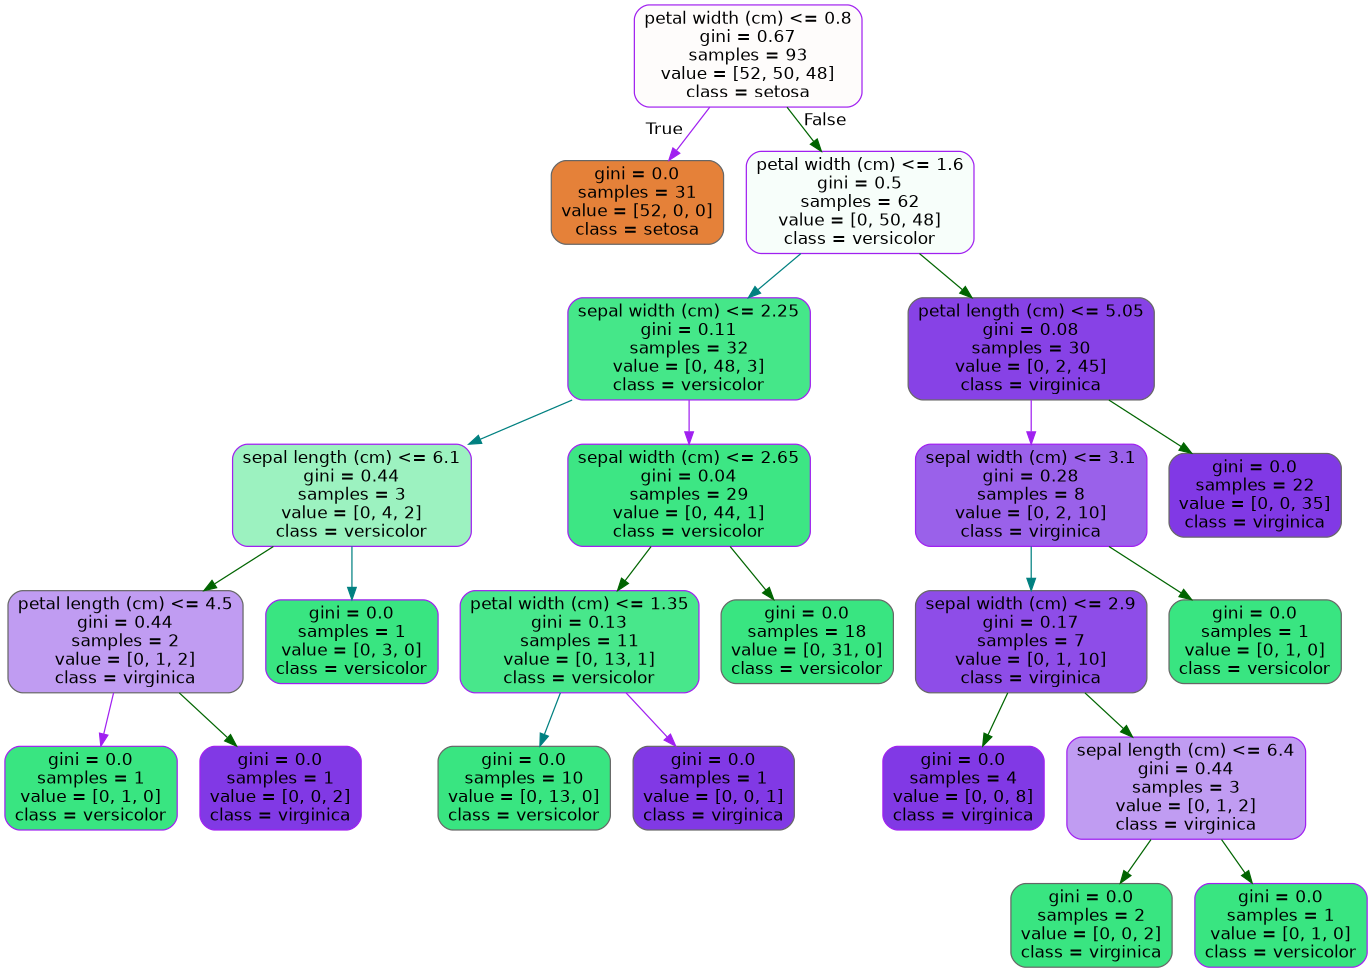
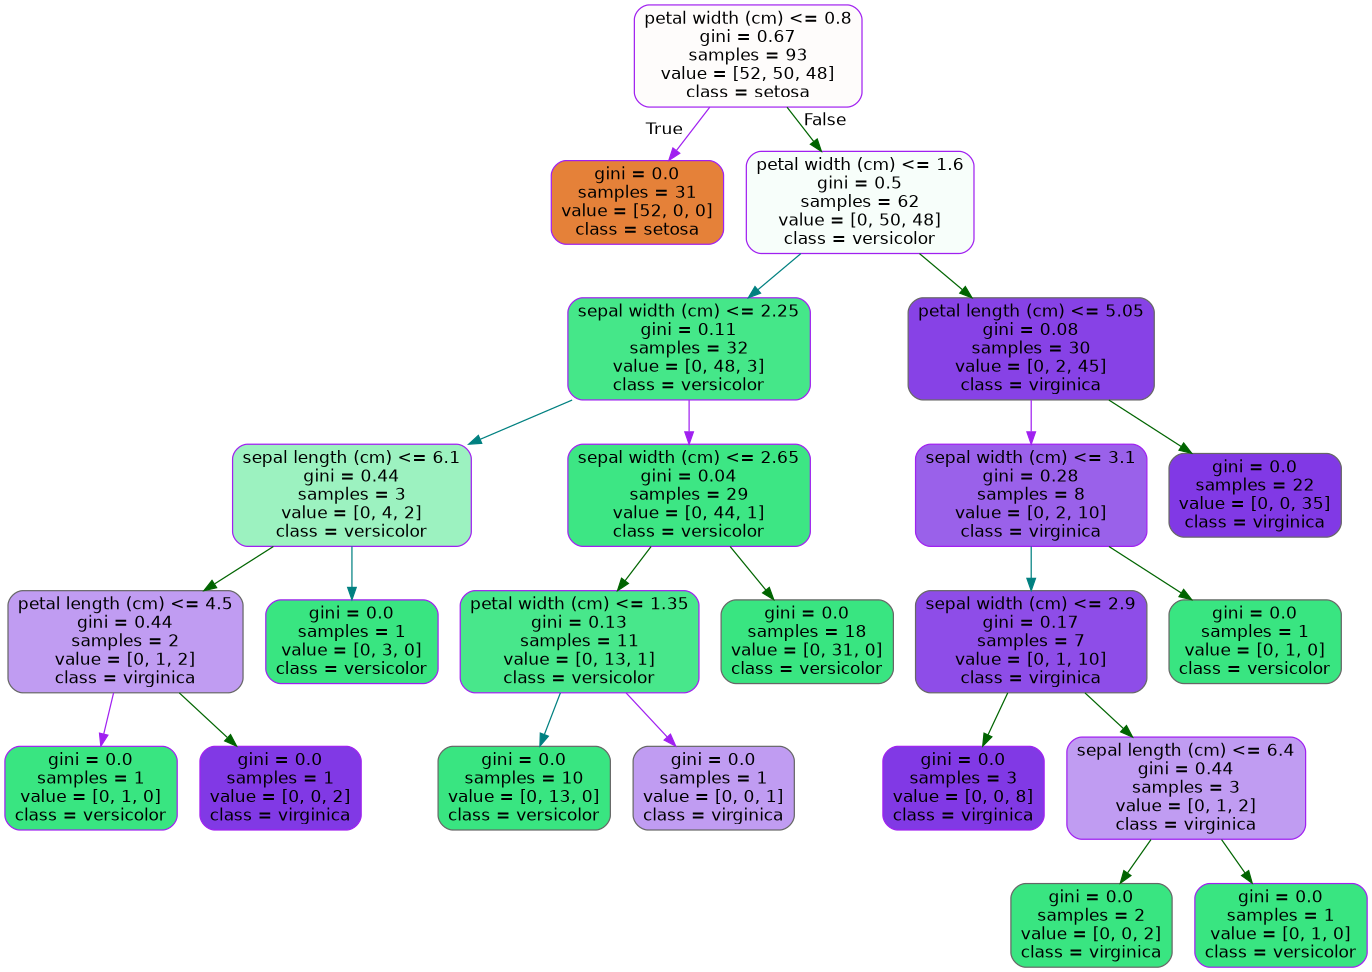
  digraph {
    node [color=purple fillcolor="#39e581" fontname=helvetica shape=box style="filled, rounded"]
    edge [color=darkgreen fontname=helvetica]
    n1 [fillcolor="#fefcfb" label="petal width (cm) <= 0.8\ngini = 0.67\nsamples = 93\nvalue = [52, 50, 48]\nclass = setosa"]
-   n2 [color=gray40 fillcolor="#e58139" label="gini = 0.0\nsamples = 31\nvalue = [52, 0, 0]\nclass = setosa"]
+   n2 [fillcolor="#e58139" label="gini = 0.0\nsamples = 31\nvalue = [52, 0, 0]\nclass = setosa"]
    n3 [fillcolor="#f7fefa" label="petal width (cm) <= 1.6\ngini = 0.5\nsamples = 62\nvalue = [0, 50, 48]\nclass = versicolor"]
    n4 [fillcolor="#45e789" label="sepal width (cm) <= 2.25\ngini = 0.11\nsamples = 32\nvalue = [0, 48, 3]\nclass = versicolor"]
    n5 [color=gray40 fillcolor="#8742e6" label="petal length (cm) <= 5.05\ngini = 0.08\nsamples = 30\nvalue = [0, 2, 45]\nclass = virginica"]
    n6 [fillcolor="#9cf2c0" label="sepal length (cm) <= 6.1\ngini = 0.44\nsamples = 3\nvalue = [0, 4, 2]\nclass = versicolor"]
    n7 [fillcolor="#3de684" label="sepal width (cm) <= 2.65\ngini = 0.04\nsamples = 29\nvalue = [0, 44, 1]\nclass = versicolor"]
    n8 [fillcolor="#9a61ea" label="sepal width (cm) <= 3.1\ngini = 0.28\nsamples = 8\nvalue = [0, 2, 10]\nclass = virginica"]
    n9 [color=gray40 fillcolor="#8139e5" label="gini = 0.0\nsamples = 22\nvalue = [0, 0, 35]\nclass = virginica"]
    n10 [color=gray40 fillcolor="#c09cf2" label="petal length (cm) <= 4.5\ngini = 0.44\nsamples = 2\nvalue = [0, 1, 2]\nclass = virginica"]
    n11 [label="gini = 0.0\nsamples = 1\nvalue = [0, 3, 0]\nclass = versicolor"]
    n12 [fillcolor="#48e78b" label="petal width (cm) <= 1.35\ngini = 0.13\nsamples = 11\nvalue = [0, 13, 1]\nclass = versicolor"]
    n13 [color=gray40 label="gini = 0.0\nsamples = 18\nvalue = [0, 31, 0]\nclass = versicolor"]
    n14 [label="gini = 0.0\nsamples = 1\nvalue = [0, 1, 0]\nclass = versicolor"]
    n15 [fillcolor="#8139e5" label="gini = 0.0\nsamples = 1\nvalue = [0, 0, 2]\nclass = virginica"]
    n16 [color=gray40 label="gini = 0.0\nsamples = 10\nvalue = [0, 13, 0]\nclass = versicolor"]
-   n17 [color=gray40 fillcolor="#8139e5" label="gini = 0.0\nsamples = 1\nvalue = [0, 0, 1]\nclass = virginica"]
+   n17 [color=gray40 fillcolor="#c09cf2" label="gini = 0.0\nsamples = 1\nvalue = [0, 0, 1]\nclass = virginica"]
    n18 [color=gray40 fillcolor="#8e4de8" label="sepal width (cm) <= 2.9\ngini = 0.17\nsamples = 7\nvalue = [0, 1, 10]\nclass = virginica"]
    n19 [color=gray40 label="gini = 0.0\nsamples = 1\nvalue = [0, 1, 0]\nclass = versicolor"]
-   n20 [fillcolor="#8139e5" label="gini = 0.0\nsamples = 4\nvalue = [0, 0, 8]\nclass = virginica"]
+   n20 [fillcolor="#8139e5" label="gini = 0.0\nsamples = 3\nvalue = [0, 0, 8]\nclass = virginica"]
    n21 [fillcolor="#c09cf2" label="sepal length (cm) <= 6.4\ngini = 0.44\nsamples = 3\nvalue = [0, 1, 2]\nclass = virginica"]
    n22 [color=gray40 label="gini = 0.0\nsamples = 2\nvalue = [0, 0, 2]\nclass = virginica"]
    n23 [label="gini = 0.0\nsamples = 1\nvalue = [0, 1, 0]\nclass = versicolor"]
    n1 -> n2 [color=purple headlabel=True labelangle=45 labeldistance=2.5]
    n1 -> n3 [headlabel=False labelangle=-45 labeldistance=2.5]
    n3 -> n4 [color=teal]
    n3 -> n5
    n4 -> n6 [color=teal]
    n4 -> n7 [color=purple]
    n5 -> n8 [color=purple]
    n5 -> n9
    n6 -> n10
    n6 -> n11 [color=teal]
    n7 -> n12
    n7 -> n13
    n8 -> n18 [color=teal]
    n8 -> n19
    n10 -> n14 [color=purple]
    n10 -> n15
    n12 -> n16 [color=teal]
    n12 -> n17 [color=purple]
    n18 -> n20
    n18 -> n21
    n21 -> n22
    n21 -> n23
  }
